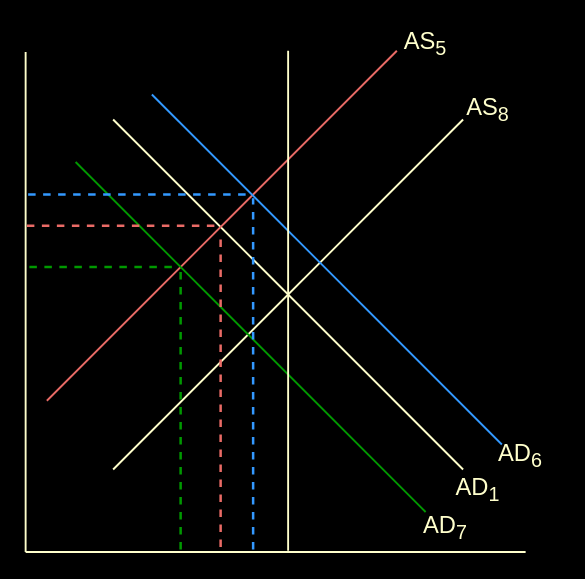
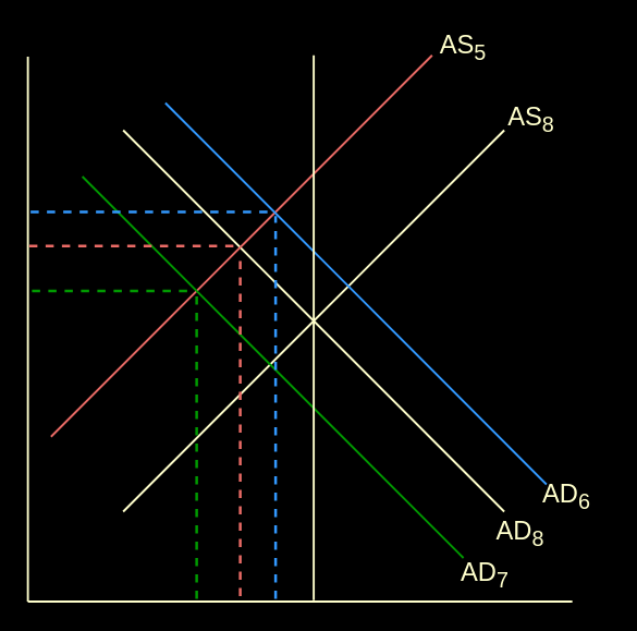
  <mxCell id="0" />
  <mxCell id="1" parent="0" />
  <mxCell id="2" value="" style="endArrow=none;html=1;rounded=0;strokeColor=#FFFFCC;strokeWidth=1.5;" edge="1" parent="1"><mxGeometry width="50" height="50" relative="1" as="geometry"><mxPoint x="20" y="441" as="sourcePoint" /><mxPoint x="20" y="41" as="targetPoint" /></mxGeometry></mxCell>
  <mxCell id="3" value="" style="endArrow=none;html=1;rounded=0;strokeColor=#FFFFCC;strokeWidth=1.5;" edge="1" parent="1"><mxGeometry width="50" height="50" relative="1" as="geometry"><mxPoint x="20" y="441" as="sourcePoint" /><mxPoint x="420" y="441" as="targetPoint" /></mxGeometry></mxCell>
  <mxCell id="4" value="" style="endArrow=none;html=1;rounded=0;strokeColor=#FFFFCC;strokeWidth=1.5;" edge="1" parent="1"><mxGeometry width="50" height="50" relative="1" as="geometry"><mxPoint x="90" y="375" as="sourcePoint" /><mxPoint x="370" y="95" as="targetPoint" /></mxGeometry></mxCell>
  <mxCell id="5" value="" style="endArrow=none;html=1;rounded=0;strokeColor=#FFFFCC;strokeWidth=1.5;" edge="1" parent="1"><mxGeometry width="50" height="50" relative="1" as="geometry"><mxPoint x="90" y="95" as="sourcePoint" /><mxPoint x="370" y="375" as="targetPoint" /></mxGeometry></mxCell>
  <mxCell id="6" value="" style="endArrow=none;html=1;rounded=0;strokeColor=#EA6B66;strokeWidth=1.5;" edge="1" parent="1"><mxGeometry width="50" height="50" relative="1" as="geometry"><mxPoint x="37" y="320" as="sourcePoint" /><mxPoint x="317" y="40" as="targetPoint" /></mxGeometry></mxCell>
  <mxCell id="7" value="" style="endArrow=none;html=1;rounded=0;strokeColor=#009900;strokeWidth=1.5;" edge="1" parent="1"><mxGeometry width="50" height="50" relative="1" as="geometry"><mxPoint x="60" y="129" as="sourcePoint" /><mxPoint x="340" y="409" as="targetPoint" /></mxGeometry></mxCell>
  <mxCell id="8" value="" style="endArrow=none;html=1;rounded=0;strokeColor=#3399FF;strokeWidth=1.5;" edge="1" parent="1"><mxGeometry width="50" height="50" relative="1" as="geometry"><mxPoint x="121" y="75" as="sourcePoint" /><mxPoint x="401" y="355" as="targetPoint" /></mxGeometry></mxCell>
  <mxCell id="9" value="" style="endArrow=none;html=1;rounded=0;strokeWidth=1.5;strokeColor=#FFFFCC;" edge="1" parent="1"><mxGeometry width="50" height="50" relative="1" as="geometry"><mxPoint x="230" y="440" as="sourcePoint" /><mxPoint x="230" y="40" as="targetPoint" /></mxGeometry></mxCell>
  <mxCell id="10" value="AS&lt;sub&gt;8&lt;/sub&gt;" style="text;html=1;align=center;verticalAlign=middle;whiteSpace=wrap;rounded=0;fontColor=#FFFFCC;fontSize=19;" vertex="1" parent="1"><mxGeometry x="360" y="73" width="60" height="30" as="geometry" /></mxCell>
  <mxCell id="11" value="AS&lt;sub&gt;5&lt;/sub&gt;" style="text;html=1;align=center;verticalAlign=middle;whiteSpace=wrap;rounded=0;fontColor=#FFFFCC;fontSize=19;" vertex="1" parent="1"><mxGeometry x="310" y="20" width="60" height="30" as="geometry" /></mxCell>
- <mxCell id="12" value="AD&lt;sub&gt;1&lt;/sub&gt;" style="text;html=1;align=center;verticalAlign=middle;whiteSpace=wrap;rounded=0;fontColor=#FFFFCC;fontSize=19;" vertex="1" parent="1"><mxGeometry x="352" y="377" width="60" height="30" as="geometry" /></mxCell>
+ <mxCell id="12" value="AD&lt;sub&gt;8&lt;/sub&gt;" style="text;html=1;align=center;verticalAlign=middle;whiteSpace=wrap;rounded=0;fontColor=#FFFFCC;fontSize=19;" vertex="1" parent="1"><mxGeometry x="352" y="377" width="60" height="30" as="geometry" /></mxCell>
  <mxCell id="13" value="AD&lt;sub&gt;7&lt;/sub&gt;" style="text;html=1;align=center;verticalAlign=middle;whiteSpace=wrap;rounded=0;fontColor=#FFFFCC;fontSize=19;" vertex="1" parent="1"><mxGeometry x="326" y="407" width="60" height="30" as="geometry" /></mxCell>
  <mxCell id="14" value="AD&lt;sub&gt;6&lt;/sub&gt;" style="text;html=1;align=center;verticalAlign=middle;whiteSpace=wrap;rounded=0;fontColor=#FFFFCC;fontSize=19;" vertex="1" parent="1"><mxGeometry x="386" y="350" width="60" height="30" as="geometry" /></mxCell>
  <mxCell id="15" value="" style="endArrow=none;dashed=1;html=1;strokeWidth=2;rounded=0;fontColor=#EA6B66;strokeColor=#EA6B66;sourcePerimeterSpacing=0;" edge="1" parent="1"><mxGeometry width="50" height="50" relative="1" as="geometry"><mxPoint x="176" y="437" as="sourcePoint" /><mxPoint x="176" y="187" as="targetPoint" /></mxGeometry></mxCell>
  <mxCell id="16" value="" style="endArrow=none;dashed=1;html=1;strokeWidth=2;rounded=0;fontColor=#EA6B66;strokeColor=#009900;sourcePerimeterSpacing=0;" edge="1" parent="1"><mxGeometry width="50" height="50" relative="1" as="geometry"><mxPoint x="144" y="439" as="sourcePoint" /><mxPoint x="144" y="215" as="targetPoint" /></mxGeometry></mxCell>
  <mxCell id="17" value="" style="endArrow=none;dashed=1;html=1;strokeWidth=2;rounded=0;fontColor=#EA6B66;strokeColor=#3399FF;sourcePerimeterSpacing=0;" edge="1" parent="1"><mxGeometry width="50" height="50" relative="1" as="geometry"><mxPoint x="22" y="155" as="sourcePoint" /><mxPoint x="202" y="155" as="targetPoint" /></mxGeometry></mxCell>
  <mxCell id="18" value="" style="endArrow=none;dashed=1;html=1;strokeWidth=2;rounded=0;fontColor=#EA6B66;strokeColor=#009900;sourcePerimeterSpacing=0;" edge="1" parent="1"><mxGeometry width="50" height="50" relative="1" as="geometry"><mxPoint x="23" y="213" as="sourcePoint" /><mxPoint x="143" y="213" as="targetPoint" /></mxGeometry></mxCell>
  <mxCell id="19" value="" style="endArrow=none;dashed=1;html=1;strokeWidth=2;rounded=0;fontColor=#EA6B66;strokeColor=#EA6B66;sourcePerimeterSpacing=0;" edge="1" parent="1"><mxGeometry width="50" height="50" relative="1" as="geometry"><mxPoint x="21" y="180" as="sourcePoint" /><mxPoint x="171" y="180" as="targetPoint" /></mxGeometry></mxCell>
  <mxCell id="20" value="" style="endArrow=none;dashed=1;html=1;strokeWidth=2;rounded=0;fontColor=#EA6B66;strokeColor=#3399FF;sourcePerimeterSpacing=0;" edge="1" parent="1"><mxGeometry width="50" height="50" relative="1" as="geometry"><mxPoint x="202" y="439" as="sourcePoint" /><mxPoint x="202" y="158" as="targetPoint" /></mxGeometry></mxCell>
